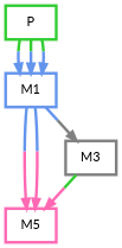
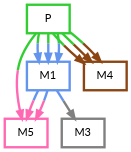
  digraph {
    node [fillcolor=white fontname=Lato penwidth=3.0 shape=box]
    edge [color="#32cd32;0.5:#6495ed" penwidth=3]
    P [color="#32cd32"]
    M1 [color="#6495ed"]
    n3 [color="#ff69b4" label=M5]
+   M4 [color="#8b4513"]
    M3 [color="#808080"]
    P -> M1
    P -> M1
    P -> M1
-   M3 -> n3 [color="#32cd32;0.5:#ff69b4"]
+   P -> n3 [color="#32cd32;0.5:#ff69b4"]
+   P -> M4 [color="#32cd32;0.5:#8b4513"]
+   P -> M4 [color="#32cd32;0.5:#8b4513"]
+   P -> M4 [color="#32cd32;0.5:#8b4513"]
    M1 -> n3 [color="#6495ed;0.5:#ff69b4"]
    M1 -> n3 [color="#6495ed;0.5:#ff69b4"]
    M1 -> M3 [color="#6495ed;0.5:#808080"]
  }
